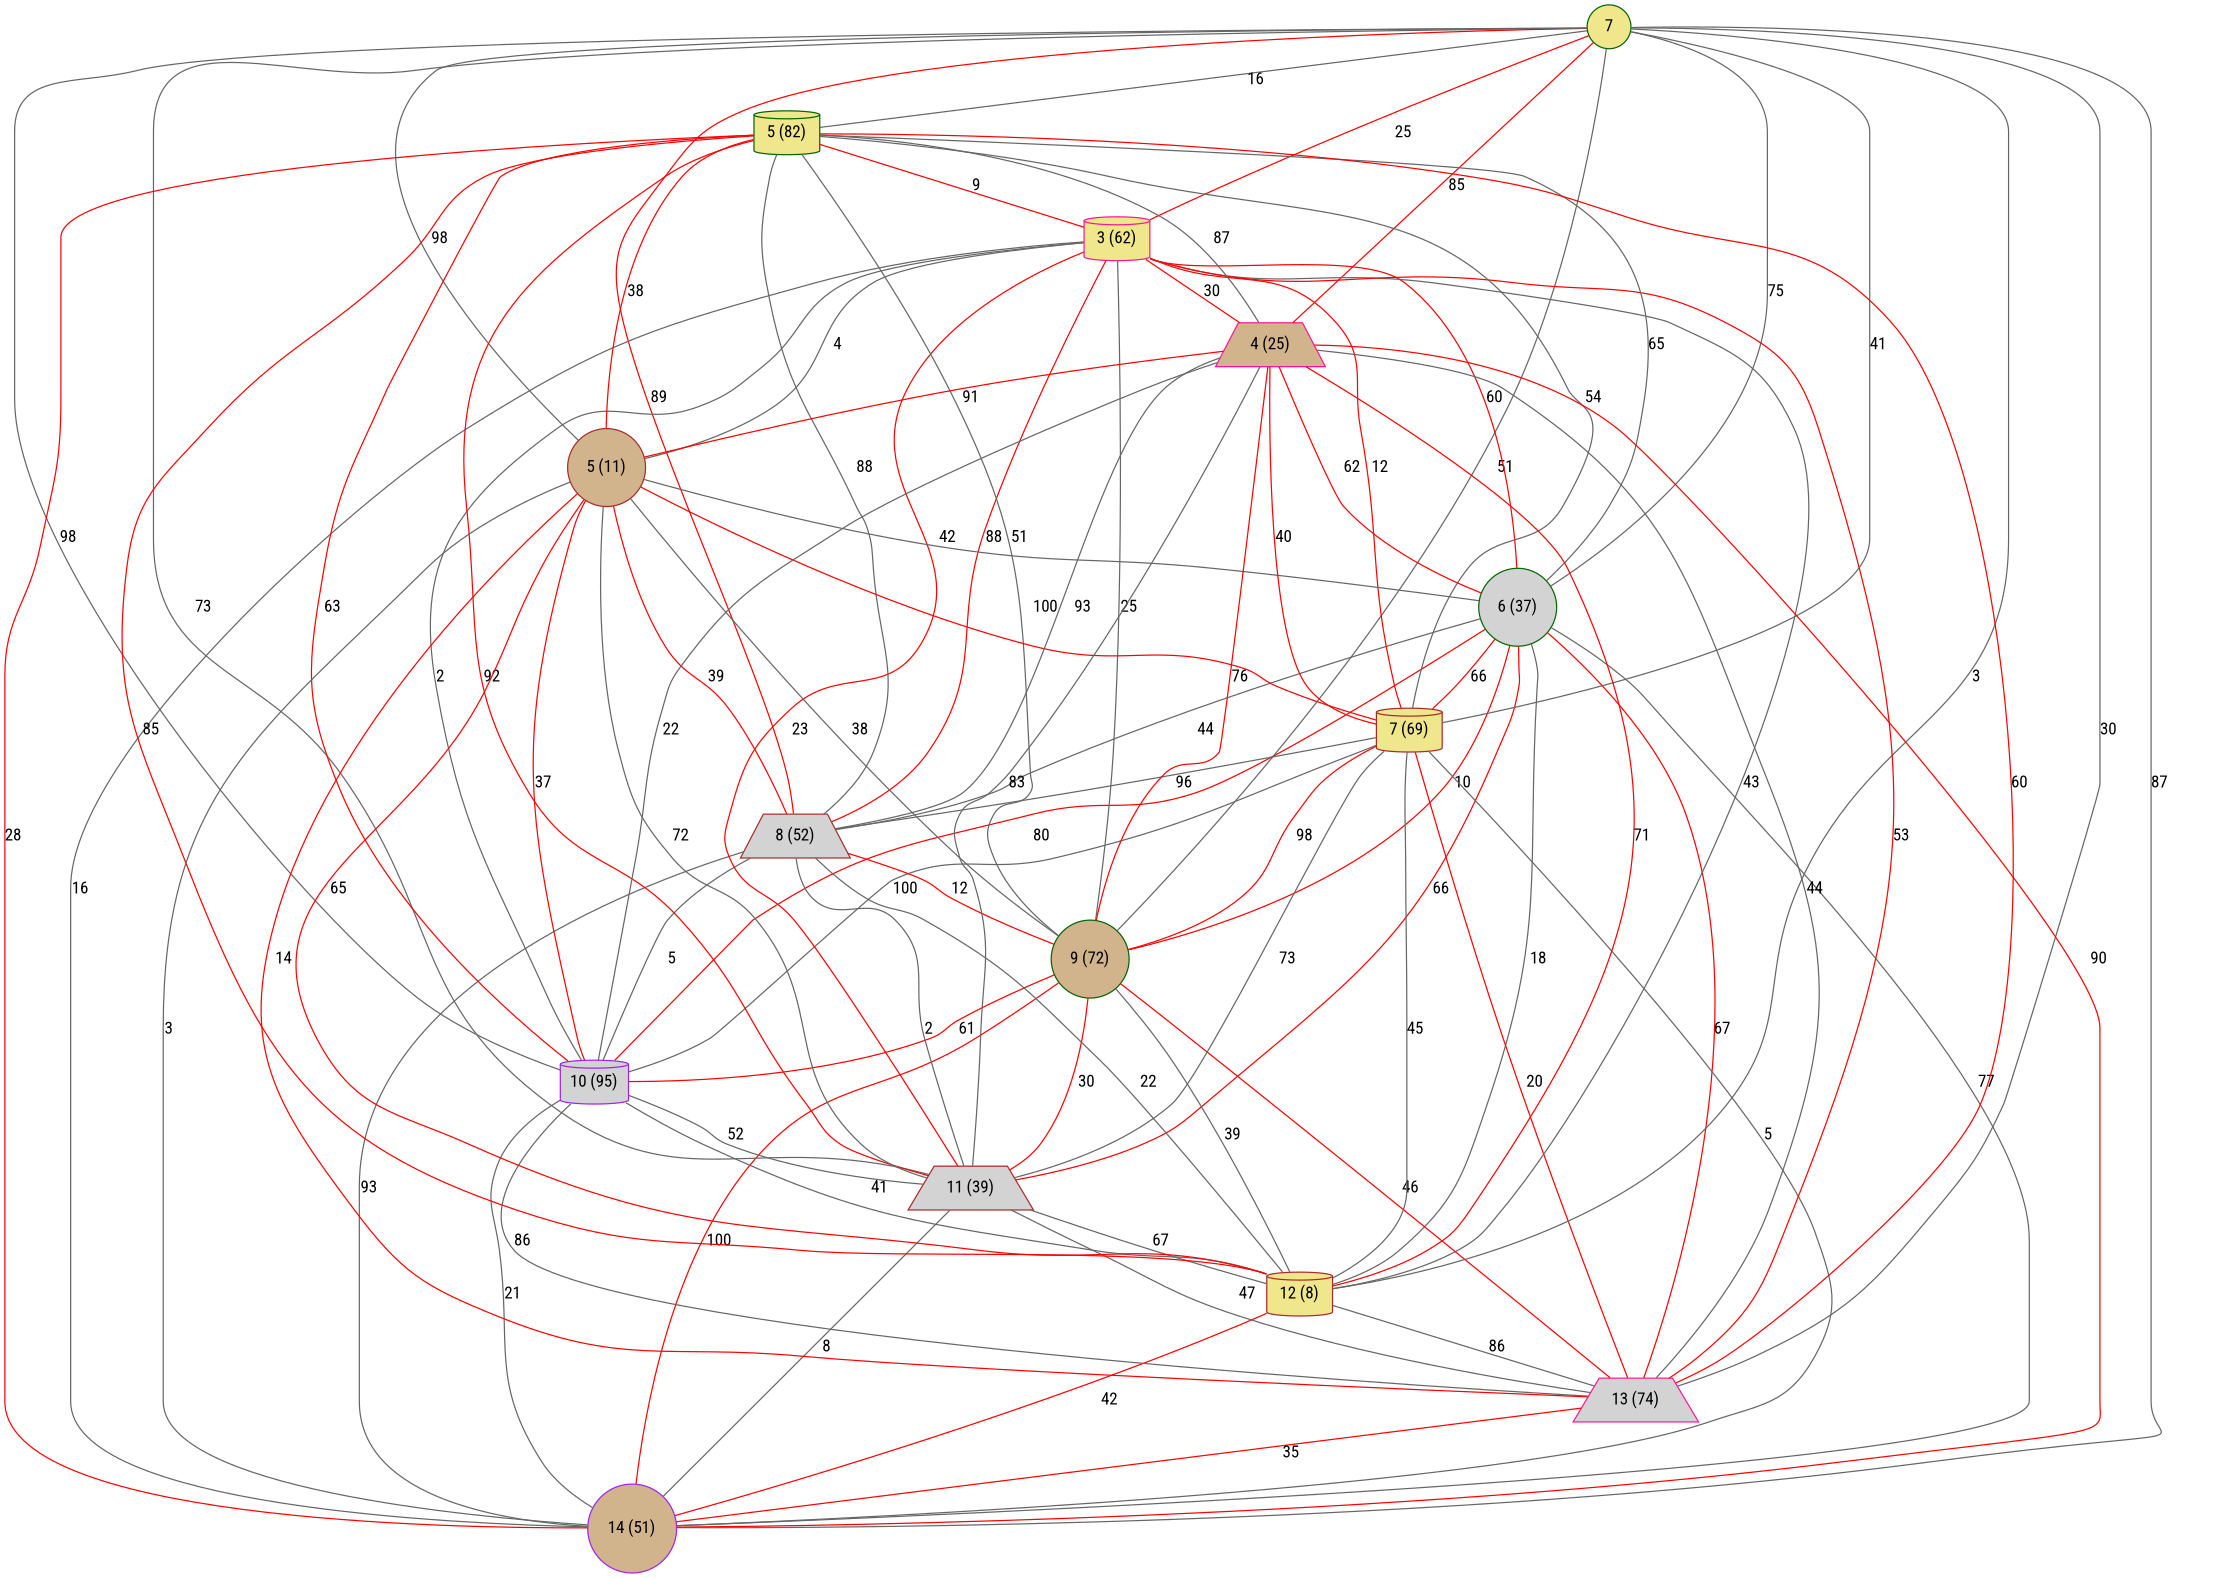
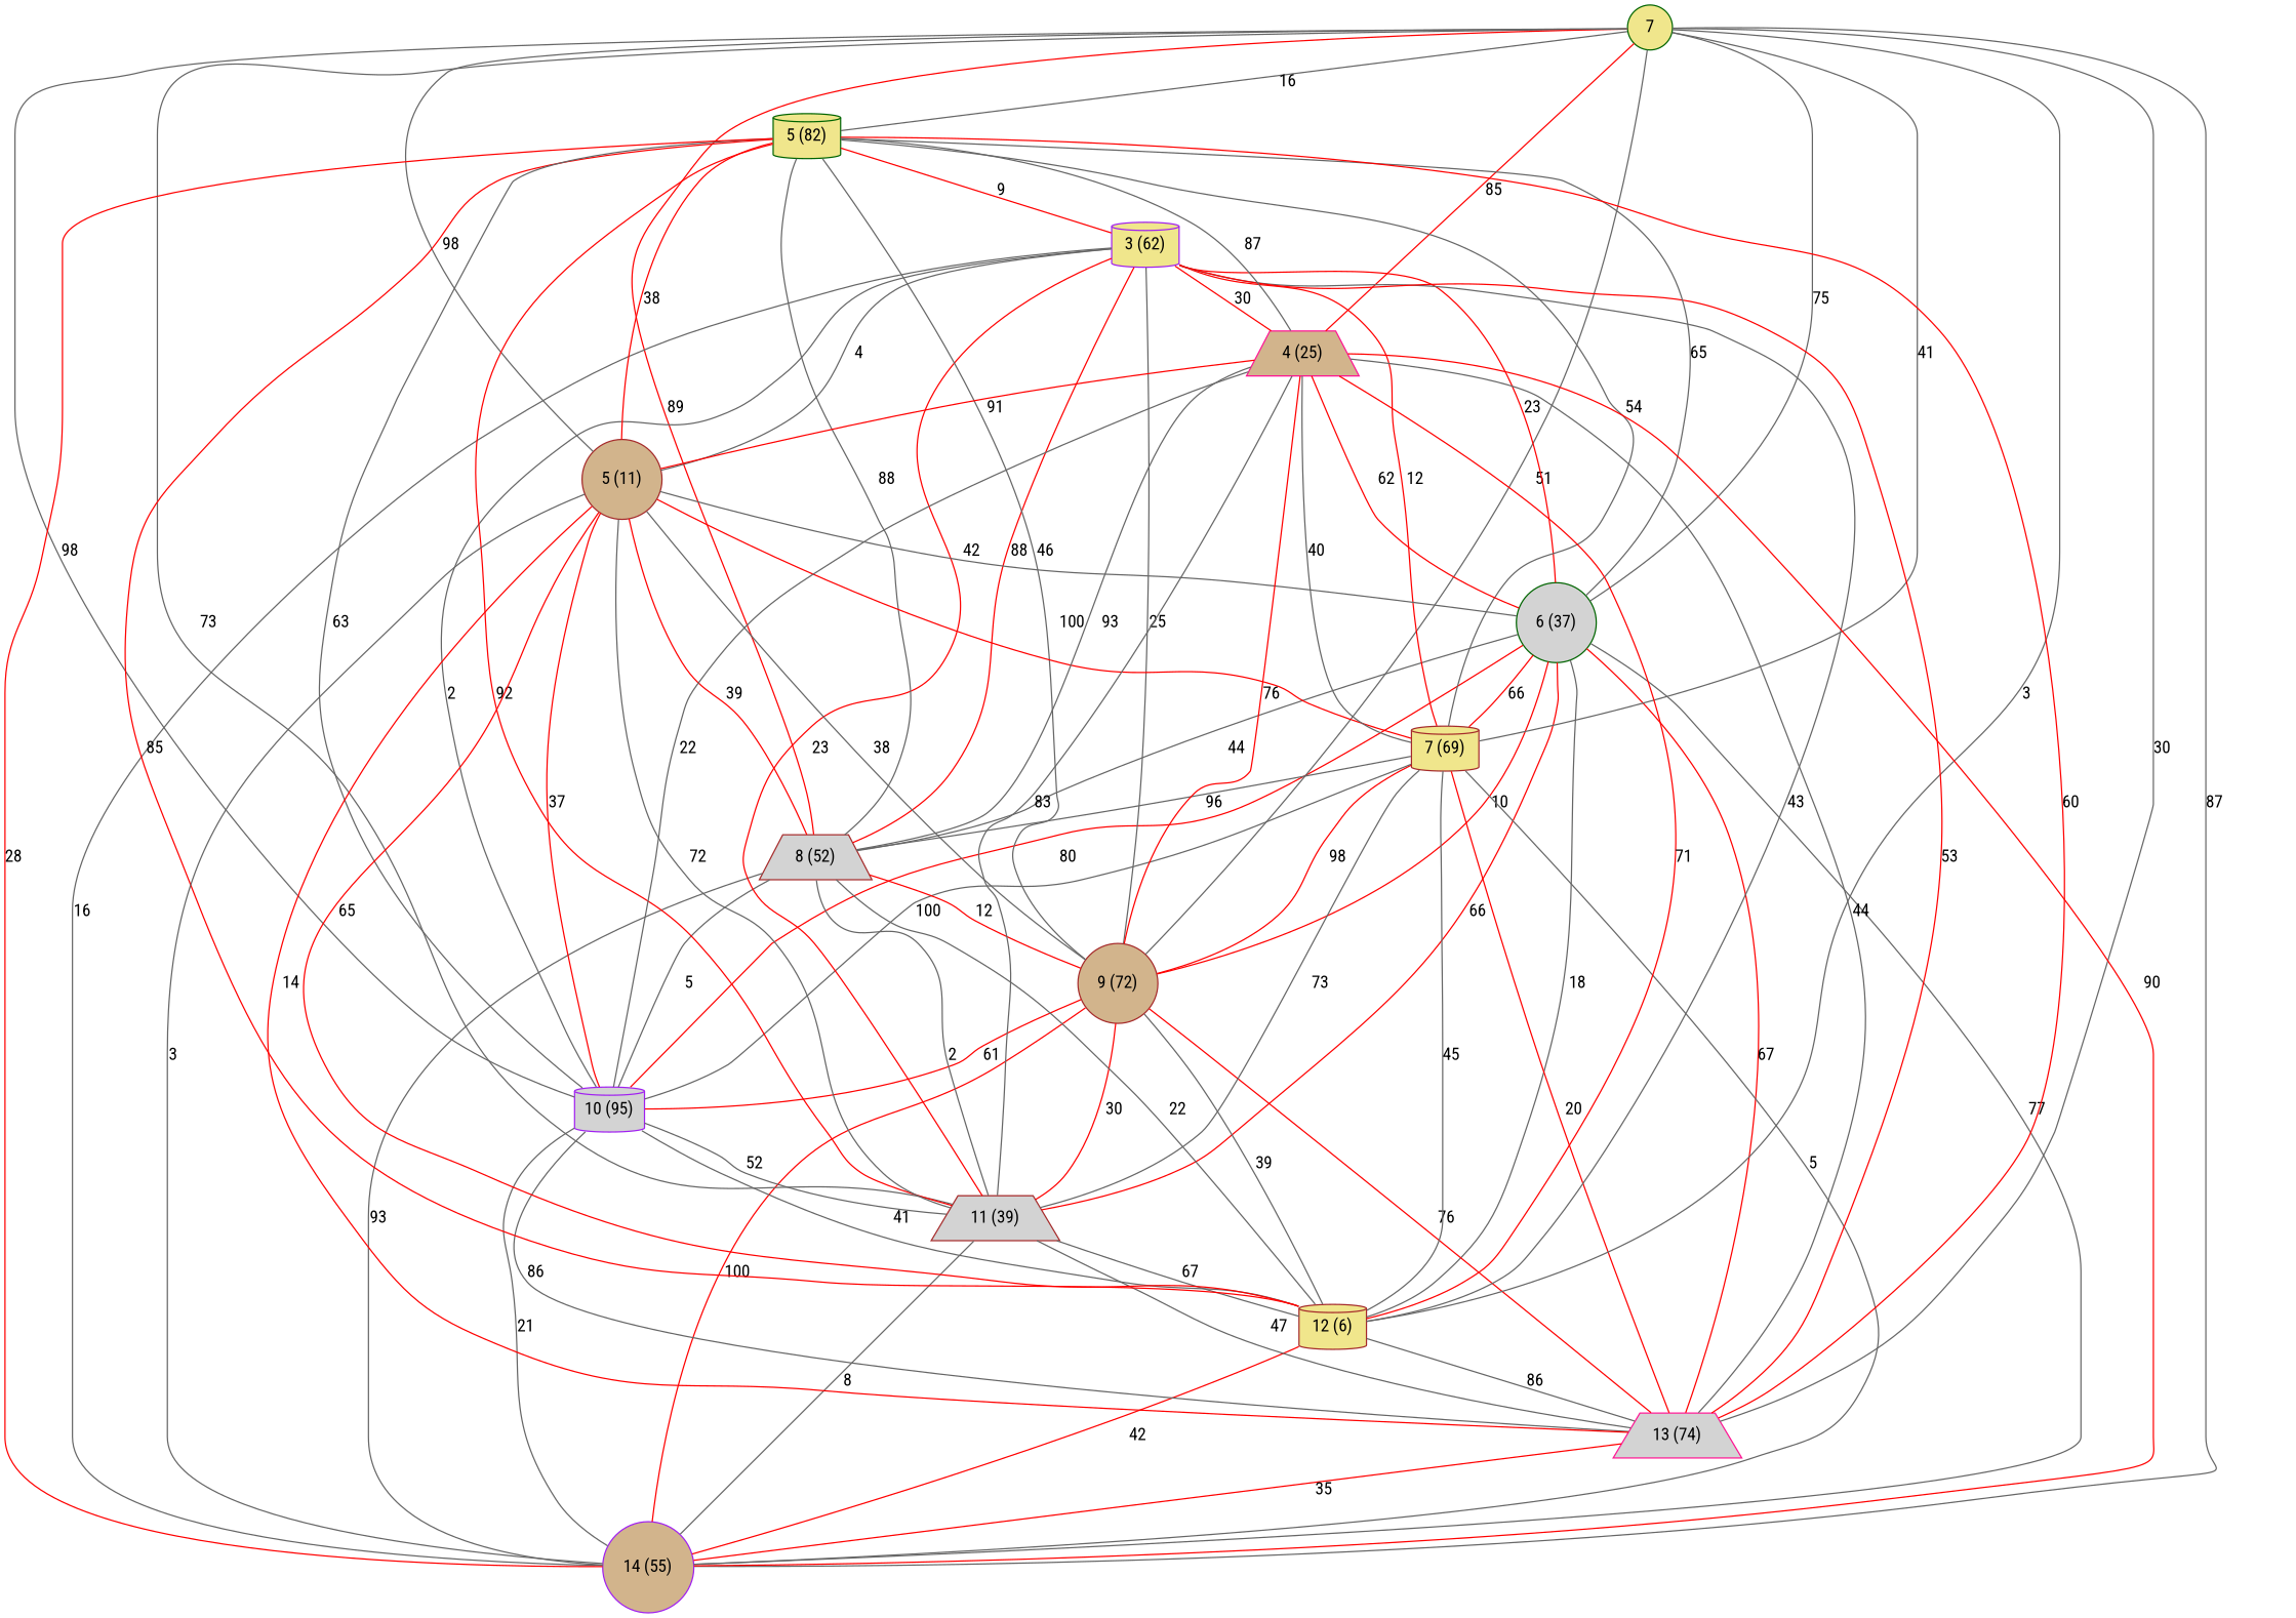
  graph {
    fontname="Roboto Condensed"
    node [color=brown fillcolor=lightgrey fontname="Roboto Condensed" shape=circle style=filled]
    edge [color=gray40 fontname="Roboto Condensed"]
    n1 [color=darkgreen label="6 (37)"]
-   n2 [color=darkgreen fillcolor=tan label="9 (72)"]
+   n2 [fillcolor=tan label="9 (72)"]
    n3 [fillcolor=khaki label="7 (69)" shape=cylinder]
-   n4 [fillcolor=khaki label="12 (8)" shape=cylinder]
+   n4 [fillcolor=khaki label="12 (6)" shape=cylinder]
    n5 [label="11 (39)" shape=trapezium]
    n6 [label="8 (52)" shape=trapezium]
    n7 [color=purple label="10 (95)" shape=cylinder]
-   n8 [color=purple fillcolor=tan label="14 (51)"]
+   n8 [color=purple fillcolor=tan label="14 (55)"]
    n9 [color=deeppink label="13 (74)" shape=trapezium]
    n10 [color=darkgreen fillcolor=khaki label=7]
-   n11 [color=deeppink fillcolor=khaki label="3 (62)" shape=cylinder]
+   n11 [color=purple fillcolor=khaki label="3 (62)" shape=cylinder]
    n12 [color=darkgreen fillcolor=khaki label="5 (82)" shape=cylinder]
    n13 [fillcolor=tan label="5 (11)"]
    n14 [color=deeppink fillcolor=tan label="4 (25)" shape=trapezium]
    n1 -- n2 [color=red label=10]
    n1 -- n3 [color=red label=66]
    n1 -- n4 [label=18]
    n1 -- n5 [color=red label=66]
    n1 -- n6 [label=44]
    n1 -- n7 [color=red label=80]
    n1 -- n8 [label=77]
    n1 -- n9 [color=red label=67]
    n2 -- n4 [label=39]
    n2 -- n5 [color=red label=30]
    n2 -- n7 [color=red label=61]
    n2 -- n8 [color=red label=100]
-   n2 -- n9 [color=red label=46]
+   n2 -- n9 [color=red label=76]
    n3 -- n2 [color=red label=98]
    n3 -- n4 [label=45]
    n3 -- n5 [label=73]
    n3 -- n6 [label=96]
    n3 -- n7 [label=100]
    n3 -- n8 [label=5]
    n3 -- n9 [color=red label=20]
    n4 -- n8 [color=red label=42]
    n4 -- n9 [label=86]
    n5 -- n4 [label=67]
    n5 -- n8 [label=8]
    n5 -- n9 [label=47]
    n6 -- n2 [color=red label=12]
    n6 -- n4 [label=22]
    n6 -- n5 [label=2]
    n6 -- n7 [label=5]
    n6 -- n8 [label=93]
    n7 -- n4 [label=41]
    n7 -- n5 [label=52]
    n7 -- n8 [label=21]
    n7 -- n9 [label=86]
    n9 -- n8 [color=red label=35]
    n10 -- n1 [label=75]
    n10 -- n2 [label=51]
    n10 -- n3 [label=41]
    n10 -- n4 [label=3]
    n10 -- n5 [label=73]
    n10 -- n6 [color=red label=89]
    n10 -- n7 [label=98]
    n10 -- n8 [label=87]
    n10 -- n9 [label=30]
-   n10 -- n11 [color=red label=25]
    n10 -- n12 [label=16]
    n10 -- n13 [label=98]
    n10 -- n14 [color=red label=85]
-   n11 -- n1 [color=red label=60]
+   n11 -- n1 [color=red label=23]
    n11 -- n2 [label=25]
    n11 -- n3 [color=red label=12]
    n11 -- n4 [label=43]
    n11 -- n5 [color=red label=23]
    n11 -- n6 [color=red label=88]
    n11 -- n7 [label=2]
    n11 -- n8 [label=16]
    n11 -- n9 [color=red label=53]
    n11 -- n13 [label=4]
    n11 -- n14 [color=red label=30]
    n12 -- n1 [label=65]
-   n12 -- n2 [label=51]
+   n12 -- n2 [label=46]
    n12 -- n3 [label=54]
    n12 -- n4 [color=red label=85]
    n12 -- n5 [color=red label=92]
    n12 -- n6 [label=88]
-   n12 -- n7 [color=red label=63]
+   n12 -- n7 [label=63]
    n12 -- n8 [color=red label=28]
    n12 -- n9 [color=red label=60]
    n12 -- n11 [color=red label=9]
    n12 -- n13 [color=red label=38]
    n12 -- n14 [label=87]
    n13 -- n1 [label=42]
    n13 -- n2 [label=38]
    n13 -- n3 [color=red label=100]
    n13 -- n4 [color=red label=65]
    n13 -- n5 [label=72]
    n13 -- n6 [color=red label=39]
    n13 -- n7 [color=red label=37]
    n13 -- n8 [label=3]
    n13 -- n9 [color=red label=14]
    n14 -- n1 [color=red label=62]
    n14 -- n2 [color=red label=76]
-   n14 -- n3 [color=red label=40]
+   n14 -- n3 [label=40]
    n14 -- n4 [color=red label=71]
    n14 -- n5 [label=83]
    n14 -- n6 [label=93]
    n14 -- n7 [label=22]
    n14 -- n8 [color=red label=90]
    n14 -- n9 [label=44]
    n14 -- n13 [color=red label=91]
  }
